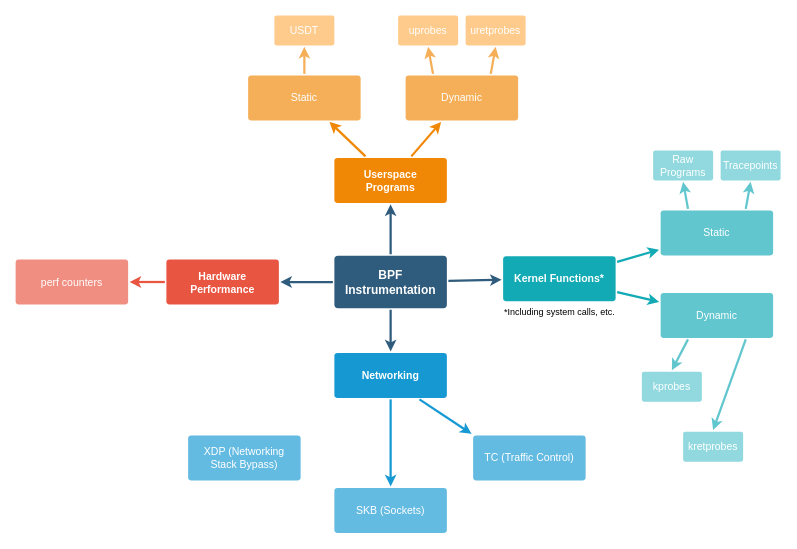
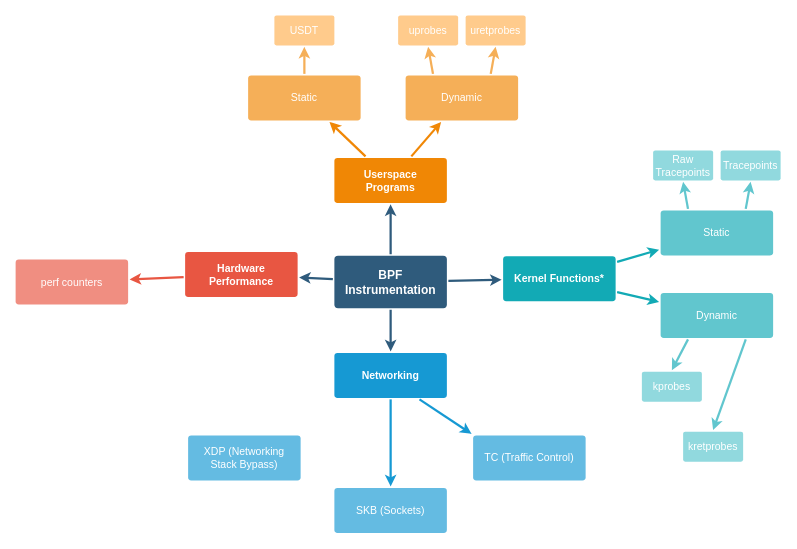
  <mxCell id="0" />
  <mxCell id="1" parent="0" />
  <mxCell id="2" value="" style="edgeStyle=none;rounded=0;jumpStyle=none;html=1;shadow=0;labelBackgroundColor=none;startArrow=none;startFill=0;endArrow=classic;endFill=1;jettySize=auto;orthogonalLoop=1;strokeColor=#2F5B7C;strokeWidth=3;fontFamily=Helvetica;fontSize=16;fontColor=#23445D;spacing=5;" parent="1" source="6" target="14" edge="1"><mxGeometry relative="1" as="geometry" /></mxCell>
  <mxCell id="3" value="" style="edgeStyle=none;rounded=0;jumpStyle=none;html=1;shadow=0;labelBackgroundColor=none;startArrow=none;startFill=0;endArrow=classic;endFill=1;jettySize=auto;orthogonalLoop=1;strokeColor=#2F5B7C;strokeWidth=3;fontFamily=Helvetica;fontSize=16;fontColor=#23445D;spacing=5;" parent="1" source="6" target="22" edge="1"><mxGeometry relative="1" as="geometry" /></mxCell>
  <mxCell id="4" value="" style="edgeStyle=none;rounded=0;jumpStyle=none;html=1;shadow=0;labelBackgroundColor=none;startArrow=none;startFill=0;endArrow=classic;endFill=1;jettySize=auto;orthogonalLoop=1;strokeColor=#2F5B7C;strokeWidth=3;fontFamily=Helvetica;fontSize=16;fontColor=#23445D;spacing=5;" parent="1" source="6" target="12" edge="1"><mxGeometry relative="1" as="geometry" /></mxCell>
  <mxCell id="5" value="" style="edgeStyle=none;rounded=0;jumpStyle=none;html=1;shadow=0;labelBackgroundColor=none;startArrow=none;startFill=0;endArrow=classic;endFill=1;jettySize=auto;orthogonalLoop=1;strokeColor=#2F5B7C;strokeWidth=3;fontFamily=Helvetica;fontSize=16;fontColor=#23445D;spacing=5;" parent="1" source="6" target="8" edge="1"><mxGeometry relative="1" as="geometry" /></mxCell>
  <mxCell id="6" value="BPF Instrumentation" style="rounded=1;whiteSpace=wrap;html=1;shadow=0;labelBackgroundColor=none;strokeColor=none;strokeWidth=3;fillColor=#2F5B7C;fontFamily=Helvetica;fontSize=16;fontColor=#FFFFFF;align=center;fontStyle=1;spacing=5;arcSize=7;perimeterSpacing=2;" parent="1" vertex="1"><mxGeometry x="445" y="340.5" width="150" height="70" as="geometry" /></mxCell>
  <mxCell id="7" value="" style="edgeStyle=none;rounded=1;jumpStyle=none;html=1;shadow=0;labelBackgroundColor=none;startArrow=none;startFill=0;jettySize=auto;orthogonalLoop=1;strokeColor=#E85642;strokeWidth=3;fontFamily=Helvetica;fontSize=14;fontColor=#FFFFFF;spacing=5;fontStyle=1;fillColor=#b0e3e6;" parent="1" source="8" target="9" edge="1"><mxGeometry relative="1" as="geometry" /></mxCell>
- <mxCell id="8" value="Hardware Performance" style="rounded=1;whiteSpace=wrap;html=1;shadow=0;labelBackgroundColor=none;strokeColor=none;strokeWidth=3;fillColor=#e85642;fontFamily=Helvetica;fontSize=14;fontColor=#FFFFFF;align=center;spacing=5;fontStyle=1;arcSize=7;perimeterSpacing=2;" parent="1" vertex="1"><mxGeometry x="221" y="345.5" width="150" height="60" as="geometry" /></mxCell>
+ <mxCell id="8" value="Hardware Performance" style="rounded=1;whiteSpace=wrap;html=1;shadow=0;labelBackgroundColor=none;strokeColor=none;strokeWidth=3;fillColor=#e85642;fontFamily=Helvetica;fontSize=14;fontColor=#FFFFFF;align=center;spacing=5;fontStyle=1;arcSize=7;perimeterSpacing=2;" parent="1" vertex="1"><mxGeometry x="246" y="335.5" width="150" height="60" as="geometry" /></mxCell>
  <mxCell id="9" value="perf counters" style="rounded=1;whiteSpace=wrap;html=1;shadow=0;labelBackgroundColor=none;strokeColor=none;strokeWidth=3;fillColor=#f08e81;fontFamily=Helvetica;fontSize=14;fontColor=#FFFFFF;align=center;spacing=5;fontStyle=0;arcSize=7;perimeterSpacing=2;" parent="1" vertex="1"><mxGeometry x="20" y="345.5" width="150" height="60" as="geometry" /></mxCell>
  <mxCell id="10" style="edgeStyle=none;rounded=0;orthogonalLoop=1;jettySize=auto;html=1;exitX=0.5;exitY=1;exitDx=0;exitDy=0;entryX=0.5;entryY=0;entryDx=0;entryDy=0;strokeColor=#1699D3;fontColor=#FFFFFF;shadow=0;fontSize=14;strokeWidth=3;labelBackgroundColor=none;spacing=5;endFill=1;startFill=0;startArrow=none;" edge="1" parent="1" source="12" target="38"><mxGeometry relative="1" as="geometry" /></mxCell>
  <mxCell id="11" style="edgeStyle=none;rounded=0;orthogonalLoop=1;jettySize=auto;html=1;exitX=0.75;exitY=1;exitDx=0;exitDy=0;entryX=0;entryY=0;entryDx=0;entryDy=0;strokeColor=#1699D3;fontColor=#FFFFFF;shadow=0;fontSize=14;strokeWidth=3;labelBackgroundColor=none;spacing=5;endFill=1;startFill=0;startArrow=none;" edge="1" parent="1" source="12" target="37"><mxGeometry relative="1" as="geometry" /></mxCell>
  <mxCell id="12" value="Networking" style="rounded=1;whiteSpace=wrap;html=1;shadow=0;labelBackgroundColor=none;strokeColor=none;strokeWidth=3;fillColor=#1699d3;fontFamily=Helvetica;fontSize=14;fontColor=#FFFFFF;align=center;spacing=5;fontStyle=1;arcSize=7;perimeterSpacing=2;" parent="1" vertex="1"><mxGeometry x="445" y="470" width="150" height="60" as="geometry" /></mxCell>
  <mxCell id="13" value="XDP (Networking Stack Bypass)" style="rounded=1;whiteSpace=wrap;html=1;shadow=0;labelBackgroundColor=none;strokeColor=none;strokeWidth=3;fillColor=#64bbe2;fontFamily=Helvetica;fontSize=14;fontColor=#FFFFFF;align=center;spacing=5;arcSize=7;perimeterSpacing=2;" parent="1" vertex="1"><mxGeometry x="250" y="580" width="150" height="60" as="geometry" /></mxCell>
  <mxCell id="14" value="Userspace&lt;br&gt;Programs" style="rounded=1;whiteSpace=wrap;html=1;shadow=0;labelBackgroundColor=none;strokeColor=none;strokeWidth=3;fillColor=#F08705;fontFamily=Helvetica;fontSize=14;fontColor=#FFFFFF;align=center;spacing=5;fontStyle=1;arcSize=7;perimeterSpacing=2;" parent="1" vertex="1"><mxGeometry x="445" y="210" width="150" height="60" as="geometry" /></mxCell>
  <mxCell id="15" style="rounded=0;orthogonalLoop=1;jettySize=auto;html=1;exitX=0.25;exitY=0;exitDx=0;exitDy=0;entryX=0.5;entryY=1;entryDx=0;entryDy=0;shadow=0;fontSize=14;fontColor=#FFFFFF;strokeColor=#F5AF58;strokeWidth=3;labelBackgroundColor=none;spacing=5;endFill=1;startFill=0;startArrow=none;" edge="1" parent="1" source="17" target="32"><mxGeometry relative="1" as="geometry" /></mxCell>
  <mxCell id="16" style="edgeStyle=none;rounded=0;orthogonalLoop=1;jettySize=auto;html=1;exitX=0.75;exitY=0;exitDx=0;exitDy=0;entryX=0.5;entryY=1;entryDx=0;entryDy=0;shadow=0;fontSize=14;fontColor=#FFFFFF;strokeColor=#F5AF58;strokeWidth=3;labelBackgroundColor=none;spacing=5;endFill=1;startFill=0;startArrow=none;" edge="1" parent="1" source="17" target="33"><mxGeometry relative="1" as="geometry" /></mxCell>
  <mxCell id="17" value="Dynamic" style="rounded=1;whiteSpace=wrap;html=1;shadow=0;labelBackgroundColor=none;strokeColor=none;strokeWidth=3;fillColor=#f5af58;fontFamily=Helvetica;fontSize=14;fontColor=#FFFFFF;align=center;spacing=5;arcSize=7;perimeterSpacing=2;" parent="1" vertex="1"><mxGeometry x="540" y="100" width="150" height="60" as="geometry" /></mxCell>
  <mxCell id="18" value="" style="edgeStyle=none;rounded=0;jumpStyle=none;html=1;shadow=0;labelBackgroundColor=none;startArrow=none;startFill=0;endArrow=classic;endFill=1;jettySize=auto;orthogonalLoop=1;strokeColor=#F08705;strokeWidth=3;fontFamily=Helvetica;fontSize=14;fontColor=#FFFFFF;spacing=5;" parent="1" source="14" target="17" edge="1"><mxGeometry relative="1" as="geometry" /></mxCell>
  <mxCell id="19" style="edgeStyle=orthogonalEdgeStyle;rounded=0;orthogonalLoop=1;jettySize=auto;html=1;exitX=0.5;exitY=0;exitDx=0;exitDy=0;entryX=0.5;entryY=1;entryDx=0;entryDy=0;shadow=0;fontSize=14;fontColor=#FFFFFF;strokeColor=#F5AF58;strokeWidth=3;labelBackgroundColor=none;spacing=5;endFill=1;startFill=0;startArrow=none;" edge="1" parent="1" source="20" target="34"><mxGeometry relative="1" as="geometry" /></mxCell>
  <mxCell id="20" value="Static" style="rounded=1;whiteSpace=wrap;html=1;shadow=0;labelBackgroundColor=none;strokeColor=none;strokeWidth=3;fillColor=#f5af58;fontFamily=Helvetica;fontSize=14;fontColor=#FFFFFF;align=center;spacing=5;arcSize=7;perimeterSpacing=2;" parent="1" vertex="1"><mxGeometry x="330" y="100" width="150" height="60" as="geometry" /></mxCell>
  <mxCell id="21" value="" style="edgeStyle=none;rounded=0;jumpStyle=none;html=1;shadow=0;labelBackgroundColor=none;startArrow=none;startFill=0;endArrow=classic;endFill=1;jettySize=auto;orthogonalLoop=1;strokeColor=#F08705;strokeWidth=3;fontFamily=Helvetica;fontSize=14;fontColor=#FFFFFF;spacing=5;" parent="1" source="14" target="20" edge="1"><mxGeometry relative="1" as="geometry" /></mxCell>
  <mxCell id="22" value="Kernel Functions*" style="rounded=1;whiteSpace=wrap;html=1;shadow=0;labelBackgroundColor=none;strokeColor=none;strokeWidth=3;fillColor=#12aab5;fontFamily=Helvetica;fontSize=14;fontColor=#FFFFFF;align=center;spacing=5;fontStyle=1;arcSize=7;perimeterSpacing=2;" parent="1" vertex="1"><mxGeometry x="670" y="341" width="150" height="60" as="geometry" /></mxCell>
  <mxCell id="23" style="edgeStyle=none;rounded=1;orthogonalLoop=1;jettySize=auto;html=1;exitX=0.25;exitY=1;exitDx=0;exitDy=0;entryX=0.5;entryY=0;entryDx=0;entryDy=0;strokeColor=#61C6CE;fontColor=#FFFFFF;shadow=0;fontSize=14;fontStyle=1;strokeWidth=3;fillColor=#b0e3e6;labelBackgroundColor=none;spacing=5;startFill=0;startArrow=none;" edge="1" parent="1" source="25" target="35"><mxGeometry relative="1" as="geometry" /></mxCell>
  <mxCell id="24" style="edgeStyle=none;rounded=1;orthogonalLoop=1;jettySize=auto;html=1;exitX=0.75;exitY=1;exitDx=0;exitDy=0;entryX=0.5;entryY=0;entryDx=0;entryDy=0;strokeColor=#61C6CE;fontColor=#FFFFFF;shadow=0;fontSize=14;fontStyle=1;strokeWidth=3;fillColor=#b0e3e6;labelBackgroundColor=none;spacing=5;startFill=0;startArrow=none;" edge="1" parent="1" source="25" target="36"><mxGeometry relative="1" as="geometry" /></mxCell>
  <mxCell id="25" value="Dynamic" style="rounded=1;whiteSpace=wrap;html=1;shadow=0;labelBackgroundColor=none;strokeColor=none;strokeWidth=3;fillColor=#61c6ce;fontFamily=Helvetica;fontSize=14;fontColor=#FFFFFF;align=center;spacing=5;fontStyle=0;arcSize=7;perimeterSpacing=2;" parent="1" vertex="1"><mxGeometry x="880" y="390" width="150" height="60" as="geometry" /></mxCell>
  <mxCell id="26" value="" style="edgeStyle=none;rounded=1;jumpStyle=none;html=1;shadow=0;labelBackgroundColor=none;startArrow=none;startFill=0;jettySize=auto;orthogonalLoop=1;strokeColor=#12AAB5;strokeWidth=3;fontFamily=Helvetica;fontSize=14;fontColor=#FFFFFF;spacing=5;fontStyle=1;fillColor=#b0e3e6;" parent="1" source="22" target="25" edge="1"><mxGeometry relative="1" as="geometry" /></mxCell>
  <mxCell id="27" style="edgeStyle=none;rounded=1;orthogonalLoop=1;jettySize=auto;html=1;exitX=0.25;exitY=0;exitDx=0;exitDy=0;entryX=0.5;entryY=1;entryDx=0;entryDy=0;strokeColor=#61C6CE;fontColor=#FFFFFF;shadow=0;fontSize=14;fontStyle=1;strokeWidth=3;fillColor=#b0e3e6;labelBackgroundColor=none;spacing=5;startFill=0;startArrow=none;" edge="1" parent="1" source="29" target="39"><mxGeometry relative="1" as="geometry" /></mxCell>
  <mxCell id="28" style="edgeStyle=none;rounded=1;orthogonalLoop=1;jettySize=auto;html=1;exitX=0.75;exitY=0;exitDx=0;exitDy=0;entryX=0.5;entryY=1;entryDx=0;entryDy=0;strokeColor=#61C6CE;fontColor=#FFFFFF;shadow=0;fontSize=14;fontStyle=1;strokeWidth=3;fillColor=#b0e3e6;labelBackgroundColor=none;spacing=5;startFill=0;startArrow=none;" edge="1" parent="1" source="29" target="40"><mxGeometry relative="1" as="geometry" /></mxCell>
  <mxCell id="29" value="Static" style="rounded=1;whiteSpace=wrap;html=1;shadow=0;labelBackgroundColor=none;strokeColor=none;strokeWidth=3;fillColor=#61c6ce;fontFamily=Helvetica;fontSize=14;fontColor=#FFFFFF;align=center;spacing=5;fontStyle=0;arcSize=7;perimeterSpacing=2;" parent="1" vertex="1"><mxGeometry x="880" y="280" width="150" height="60" as="geometry" /></mxCell>
  <mxCell id="30" value="" style="edgeStyle=none;rounded=1;jumpStyle=none;html=1;shadow=0;labelBackgroundColor=none;startArrow=none;startFill=0;jettySize=auto;orthogonalLoop=1;strokeColor=#12AAB5;strokeWidth=3;fontFamily=Helvetica;fontSize=14;fontColor=#FFFFFF;spacing=5;fontStyle=1;fillColor=#b0e3e6;" parent="1" source="22" target="29" edge="1"><mxGeometry relative="1" as="geometry" /></mxCell>
- <mxCell id="31" value="*Including system calls,&amp;nbsp;etc." style="text;html=1;align=center;verticalAlign=middle;resizable=0;points=[];autosize=1;" vertex="1" parent="1"><mxGeometry x="665" y="405.5" width="160" height="20" as="geometry" /></mxCell>
  <mxCell id="32" value="uprobes" style="rounded=1;whiteSpace=wrap;html=1;shadow=0;labelBackgroundColor=none;strokeColor=none;strokeWidth=3;fillColor=#FFB65C;fontFamily=Helvetica;fontSize=14;fontColor=#FFFFFF;align=center;spacing=5;arcSize=7;perimeterSpacing=2;opacity=70;" vertex="1" parent="1"><mxGeometry x="530" y="20" width="80" height="40" as="geometry" /></mxCell>
  <mxCell id="33" value="uretprobes" style="rounded=1;whiteSpace=wrap;html=1;shadow=0;labelBackgroundColor=none;strokeColor=none;strokeWidth=3;fillColor=#FFB65C;fontFamily=Helvetica;fontSize=14;fontColor=#FFFFFF;align=center;spacing=5;arcSize=7;perimeterSpacing=2;opacity=70;" vertex="1" parent="1"><mxGeometry x="620" y="20" width="80" height="40" as="geometry" /></mxCell>
  <mxCell id="34" value="USDT" style="rounded=1;whiteSpace=wrap;html=1;shadow=0;labelBackgroundColor=none;strokeColor=none;strokeWidth=3;fillColor=#FFB65C;fontFamily=Helvetica;fontSize=14;fontColor=#FFFFFF;align=center;spacing=5;arcSize=7;perimeterSpacing=2;opacity=70;" vertex="1" parent="1"><mxGeometry x="365" y="20" width="80" height="40" as="geometry" /></mxCell>
  <mxCell id="35" value="kprobes" style="rounded=1;whiteSpace=wrap;html=1;shadow=0;labelBackgroundColor=none;strokeColor=none;strokeWidth=3;fillColor=#63C9D1;fontFamily=Helvetica;fontSize=14;fontColor=#FFFFFF;align=center;spacing=5;arcSize=7;perimeterSpacing=2;opacity=70;" vertex="1" parent="1"><mxGeometry x="855" y="495" width="80" height="40" as="geometry" /></mxCell>
  <mxCell id="36" value="kretprobes" style="rounded=1;whiteSpace=wrap;html=1;shadow=0;labelBackgroundColor=none;strokeColor=none;strokeWidth=3;fillColor=#63C9D1;fontFamily=Helvetica;fontSize=14;fontColor=#FFFFFF;align=center;spacing=5;arcSize=7;perimeterSpacing=2;opacity=70;" vertex="1" parent="1"><mxGeometry x="910" y="575" width="80" height="40" as="geometry" /></mxCell>
  <mxCell id="37" value="TC (Traffic Control)" style="rounded=1;whiteSpace=wrap;html=1;shadow=0;labelBackgroundColor=none;strokeColor=none;strokeWidth=3;fillColor=#64bbe2;fontFamily=Helvetica;fontSize=14;fontColor=#FFFFFF;align=center;spacing=5;arcSize=7;perimeterSpacing=2;" vertex="1" parent="1"><mxGeometry x="630" y="580" width="150" height="60" as="geometry" /></mxCell>
  <mxCell id="38" value="SKB (Sockets)" style="rounded=1;whiteSpace=wrap;html=1;shadow=0;labelBackgroundColor=none;strokeColor=none;strokeWidth=3;fillColor=#64bbe2;fontFamily=Helvetica;fontSize=14;fontColor=#FFFFFF;align=center;spacing=5;arcSize=7;perimeterSpacing=2;" vertex="1" parent="1"><mxGeometry x="445" y="650" width="150" height="60" as="geometry" /></mxCell>
- <mxCell id="39" value="Raw Programs" style="rounded=1;whiteSpace=wrap;html=1;shadow=0;labelBackgroundColor=none;strokeColor=none;strokeWidth=3;fillColor=#63C9D1;fontFamily=Helvetica;fontSize=14;fontColor=#FFFFFF;align=center;spacing=5;arcSize=7;perimeterSpacing=2;opacity=70;" vertex="1" parent="1"><mxGeometry x="870" y="200" width="80" height="40" as="geometry" /></mxCell>
+ <mxCell id="39" value="Raw Tracepoints" style="rounded=1;whiteSpace=wrap;html=1;shadow=0;labelBackgroundColor=none;strokeColor=none;strokeWidth=3;fillColor=#63C9D1;fontFamily=Helvetica;fontSize=14;fontColor=#FFFFFF;align=center;spacing=5;arcSize=7;perimeterSpacing=2;opacity=70;" vertex="1" parent="1"><mxGeometry x="870" y="200" width="80" height="40" as="geometry" /></mxCell>
  <mxCell id="40" value="Tracepoints" style="rounded=1;whiteSpace=wrap;html=1;shadow=0;labelBackgroundColor=none;strokeColor=none;strokeWidth=3;fillColor=#63C9D1;fontFamily=Helvetica;fontSize=14;fontColor=#FFFFFF;align=center;spacing=5;arcSize=7;perimeterSpacing=2;opacity=70;" vertex="1" parent="1"><mxGeometry x="960" y="200" width="80" height="40" as="geometry" /></mxCell>
